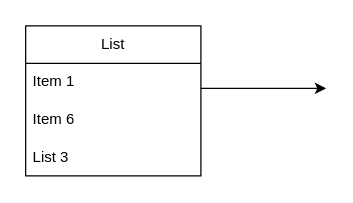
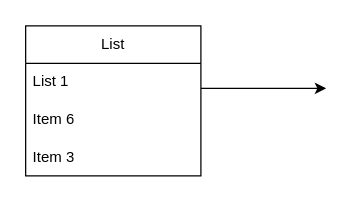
  <mxCell id="0" />
  <mxCell id="1" parent="0" />
  <mxCell id="2" value="List" style="swimlane;fontStyle=0;childLayout=stackLayout;horizontal=1;startSize=30;horizontalStack=0;resizeParent=1;resizeParentMax=0;resizeLast=0;collapsible=1;marginBottom=0;whiteSpace=wrap;html=1;" parent="1" vertex="1"><mxGeometry x="20" y="20" width="140" height="120" as="geometry" /></mxCell>
- <mxCell id="3" value="Item 1" style="text;strokeColor=none;fillColor=none;align=left;verticalAlign=middle;spacingLeft=4;spacingRight=4;overflow=hidden;points=[[0,0.5],[1,0.5]];portConstraint=eastwest;rotatable=0;whiteSpace=wrap;html=1;" parent="2" vertex="1"><mxGeometry y="30" width="140" height="30" as="geometry" /></mxCell>
+ <mxCell id="3" value="List 1" style="text;strokeColor=none;fillColor=none;align=left;verticalAlign=middle;spacingLeft=4;spacingRight=4;overflow=hidden;points=[[0,0.5],[1,0.5]];portConstraint=eastwest;rotatable=0;whiteSpace=wrap;html=1;" parent="2" vertex="1"><mxGeometry y="30" width="140" height="30" as="geometry" /></mxCell>
  <mxCell id="4" value="Item 6" style="text;strokeColor=none;fillColor=none;align=left;verticalAlign=middle;spacingLeft=4;spacingRight=4;overflow=hidden;points=[[0,0.5],[1,0.5]];portConstraint=eastwest;rotatable=0;whiteSpace=wrap;html=1;" parent="2" vertex="1"><mxGeometry y="60" width="140" height="30" as="geometry" /></mxCell>
- <mxCell id="5" value="List 3" style="text;strokeColor=none;fillColor=none;align=left;verticalAlign=middle;spacingLeft=4;spacingRight=4;overflow=hidden;points=[[0,0.5],[1,0.5]];portConstraint=eastwest;rotatable=0;whiteSpace=wrap;html=1;" parent="2" vertex="1"><mxGeometry y="90" width="140" height="30" as="geometry" /></mxCell>
+ <mxCell id="5" value="Item 3" style="text;strokeColor=none;fillColor=none;align=left;verticalAlign=middle;spacingLeft=4;spacingRight=4;overflow=hidden;points=[[0,0.5],[1,0.5]];portConstraint=eastwest;rotatable=0;whiteSpace=wrap;html=1;" parent="2" vertex="1"><mxGeometry y="90" width="140" height="30" as="geometry" /></mxCell>
  <mxCell id="6" value="" style="endArrow=classic;html=1;rounded=0;" parent="1" edge="1"><mxGeometry relative="1" as="geometry"><mxPoint x="160" y="70" as="sourcePoint" /><mxPoint x="260" y="70" as="targetPoint" /></mxGeometry></mxCell>
